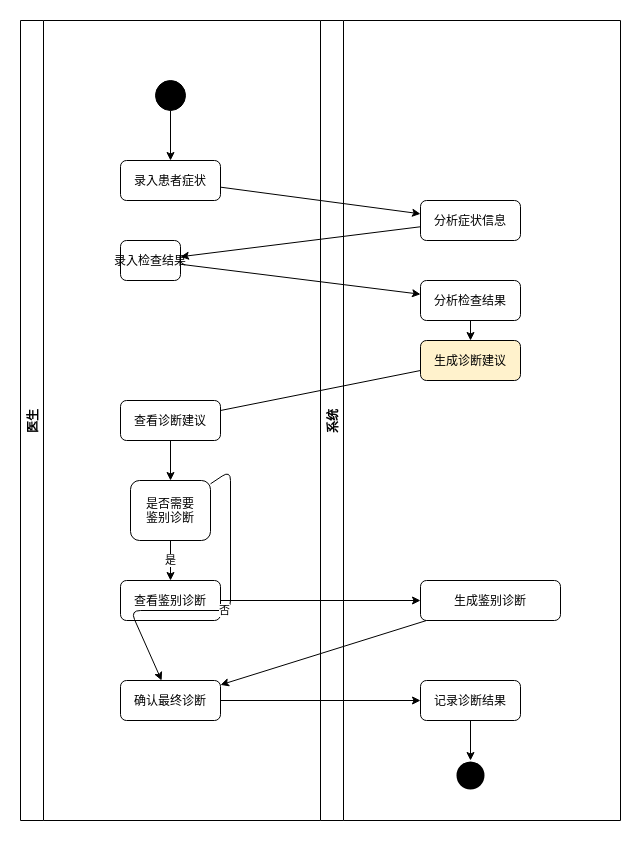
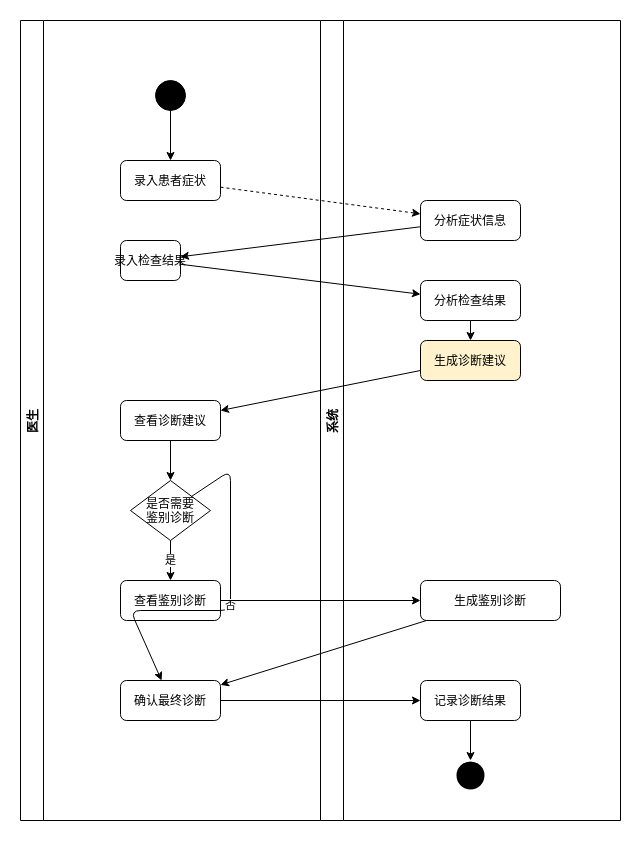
  <mxCell id="0" />
  <mxCell id="1" parent="0" />
  <mxCell id="2" value="医生" style="swimlane;horizontal=0;" parent="1" vertex="1"><mxGeometry x="20" y="20" width="300" height="800" as="geometry" /></mxCell>
  <mxCell id="3" value="" style="ellipse;fillColor=#000000;" parent="2" vertex="1"><mxGeometry x="135" y="60" width="30" height="30" as="geometry" /></mxCell>
  <mxCell id="4" value="录入患者症状" style="rounded=1;" parent="2" vertex="1"><mxGeometry x="100" y="140" width="100" height="40" as="geometry" /></mxCell>
  <mxCell id="5" value="录入检查结果" style="rounded=1;" parent="2" vertex="1"><mxGeometry x="100" y="220" width="60" height="40" as="geometry" /></mxCell>
  <mxCell id="6" value="查看诊断建议" style="rounded=1;" parent="2" vertex="1"><mxGeometry x="100" y="380" width="100" height="40" as="geometry" /></mxCell>
- <mxCell id="7" value="是否需要&#10;鉴别诊断" style="rounded=1;" parent="2" vertex="1"><mxGeometry x="110" y="460" width="80" height="60" as="geometry" /></mxCell>
+ <mxCell id="7" value="是否需要&#10;鉴别诊断" style="rhombus;" parent="2" vertex="1"><mxGeometry x="110" y="460" width="80" height="60" as="geometry" /></mxCell>
  <mxCell id="8" value="查看鉴别诊断" style="rounded=1;" parent="2" vertex="1"><mxGeometry x="100" y="560" width="100" height="40" as="geometry" /></mxCell>
  <mxCell id="9" value="确认最终诊断" style="rounded=1;" parent="2" vertex="1"><mxGeometry x="100" y="660" width="100" height="40" as="geometry" /></mxCell>
  <mxCell id="10" value="系统" style="swimlane;horizontal=0;" parent="1" vertex="1"><mxGeometry x="320" y="20" width="300" height="800" as="geometry" /></mxCell>
  <mxCell id="11" value="分析症状信息" style="rounded=1;" parent="10" vertex="1"><mxGeometry x="100" y="180" width="100" height="40" as="geometry" /></mxCell>
  <mxCell id="12" value="分析检查结果" style="rounded=1;" parent="10" vertex="1"><mxGeometry x="100" y="260" width="100" height="40" as="geometry" /></mxCell>
  <mxCell id="13" value="生成诊断建议" style="rounded=1;fillColor=#fff2cc;" parent="10" vertex="1"><mxGeometry x="100" y="320" width="100" height="40" as="geometry" /></mxCell>
  <mxCell id="14" value="生成鉴别诊断" style="rounded=1;" parent="10" vertex="1"><mxGeometry x="100" y="560" width="140" height="40" as="geometry" /></mxCell>
  <mxCell id="15" value="记录诊断结果" style="rounded=1;" parent="10" vertex="1"><mxGeometry x="100" y="660" width="100" height="40" as="geometry" /></mxCell>
  <mxCell id="16" value="" style="ellipse;fillColor=#000000;strokeColor=#ffffff;strokeWidth=2;" parent="10" vertex="1"><mxGeometry x="135" y="740" width="30" height="30" as="geometry" /></mxCell>
  <mxCell id="17" value="" style="endArrow=classic;html=1;" parent="1" source="3" target="4" edge="1"><mxGeometry relative="1" as="geometry" /></mxCell>
- <mxCell id="18" value="" style="endArrow=classic;html=1;" parent="1" source="4" target="11" edge="1"><mxGeometry relative="1" as="geometry" /></mxCell>
+ <mxCell id="18" value="" style="endArrow=classic;html=1;dashed=1;" parent="1" source="4" target="11" edge="1"><mxGeometry relative="1" as="geometry" /></mxCell>
  <mxCell id="19" value="" style="endArrow=classic;html=1;" parent="1" source="11" target="5" edge="1"><mxGeometry relative="1" as="geometry" /></mxCell>
  <mxCell id="20" value="" style="endArrow=classic;html=1;" parent="1" source="5" target="12" edge="1"><mxGeometry relative="1" as="geometry" /></mxCell>
  <mxCell id="21" value="" style="endArrow=classic;html=1;" parent="1" source="12" target="13" edge="1"><mxGeometry relative="1" as="geometry" /></mxCell>
- <mxCell id="22" value="" style="endArrow=none;html=1;" parent="1" source="13" target="6" edge="1"><mxGeometry relative="1" as="geometry" /></mxCell>
+ <mxCell id="22" value="" style="endArrow=classic;html=1;" parent="1" source="13" target="6" edge="1"><mxGeometry relative="1" as="geometry" /></mxCell>
  <mxCell id="23" value="" style="endArrow=classic;html=1;" parent="1" source="6" target="7" edge="1"><mxGeometry relative="1" as="geometry" /></mxCell>
  <mxCell id="24" value="是" style="endArrow=classic;html=1;" parent="1" source="7" target="8" edge="1"><mxGeometry relative="1" as="geometry" /></mxCell>
  <mxCell id="25" value="否" style="endArrow=classic;html=1;" parent="1" source="7" target="9" edge="1"><mxGeometry relative="1" as="geometry"><Array as="points"><mxPoint x="230" y="470" /><mxPoint x="230" y="610" /><mxPoint x="130" y="610" /></Array></mxGeometry></mxCell>
  <mxCell id="26" value="" style="endArrow=classic;html=1;" parent="1" source="8" target="14" edge="1"><mxGeometry relative="1" as="geometry" /></mxCell>
  <mxCell id="27" value="" style="endArrow=classic;html=1;" parent="1" source="14" target="9" edge="1"><mxGeometry relative="1" as="geometry" /></mxCell>
  <mxCell id="28" value="" style="endArrow=classic;html=1;" parent="1" source="9" target="15" edge="1"><mxGeometry relative="1" as="geometry" /></mxCell>
  <mxCell id="29" value="" style="endArrow=classic;html=1;" parent="1" source="15" target="16" edge="1"><mxGeometry relative="1" as="geometry" /></mxCell>
